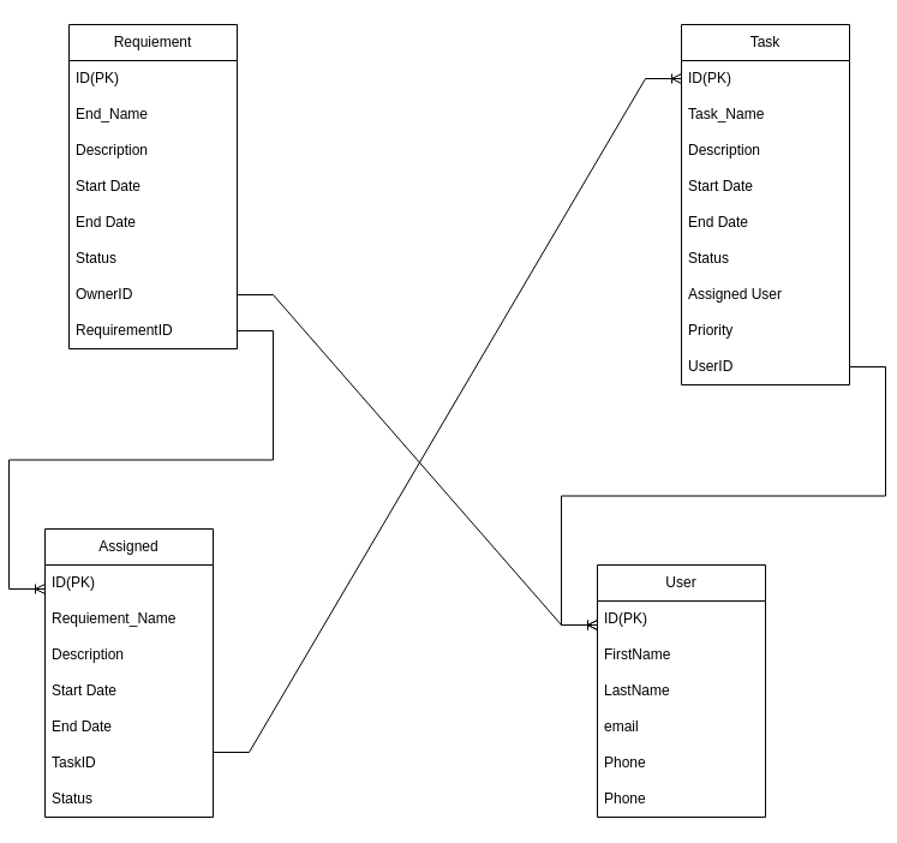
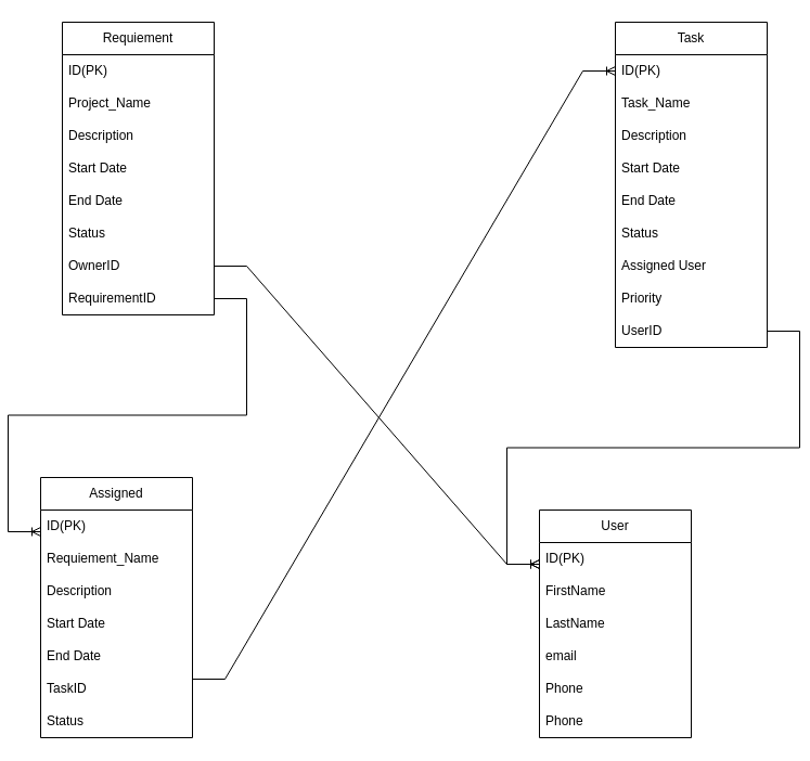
  <mxCell id="0" />
  <mxCell id="1" parent="0" />
  <mxCell id="2" value="Requiement" style="swimlane;fontStyle=0;childLayout=stackLayout;horizontal=1;startSize=30;horizontalStack=0;resizeParent=1;resizeParentMax=0;resizeLast=0;collapsible=1;marginBottom=0;whiteSpace=wrap;html=1;" vertex="1" parent="1"><mxGeometry x="40" y="20" width="140" height="270" as="geometry" /></mxCell>
  <mxCell id="3" value="ID(PK)" style="text;strokeColor=none;fillColor=none;align=left;verticalAlign=middle;spacingLeft=4;spacingRight=4;overflow=hidden;points=[[0,0.5],[1,0.5]];portConstraint=eastwest;rotatable=0;whiteSpace=wrap;html=1;" vertex="1" parent="2"><mxGeometry y="30" width="140" height="30" as="geometry" /></mxCell>
- <mxCell id="4" value="End_Name" style="text;strokeColor=none;fillColor=none;align=left;verticalAlign=middle;spacingLeft=4;spacingRight=4;overflow=hidden;points=[[0,0.5],[1,0.5]];portConstraint=eastwest;rotatable=0;whiteSpace=wrap;html=1;" vertex="1" parent="2"><mxGeometry y="60" width="140" height="30" as="geometry" /></mxCell>
+ <mxCell id="4" value="Project_Name" style="text;strokeColor=none;fillColor=none;align=left;verticalAlign=middle;spacingLeft=4;spacingRight=4;overflow=hidden;points=[[0,0.5],[1,0.5]];portConstraint=eastwest;rotatable=0;whiteSpace=wrap;html=1;" vertex="1" parent="2"><mxGeometry y="60" width="140" height="30" as="geometry" /></mxCell>
  <mxCell id="5" value="Description" style="text;strokeColor=none;fillColor=none;align=left;verticalAlign=middle;spacingLeft=4;spacingRight=4;overflow=hidden;points=[[0,0.5],[1,0.5]];portConstraint=eastwest;rotatable=0;whiteSpace=wrap;html=1;" vertex="1" parent="2"><mxGeometry y="90" width="140" height="30" as="geometry" /></mxCell>
  <mxCell id="6" value="Start Date" style="text;strokeColor=none;fillColor=none;align=left;verticalAlign=middle;spacingLeft=4;spacingRight=4;overflow=hidden;points=[[0,0.5],[1,0.5]];portConstraint=eastwest;rotatable=0;whiteSpace=wrap;html=1;" vertex="1" parent="2"><mxGeometry y="120" width="140" height="30" as="geometry" /></mxCell>
  <mxCell id="7" value="End Date" style="text;strokeColor=none;fillColor=none;align=left;verticalAlign=middle;spacingLeft=4;spacingRight=4;overflow=hidden;points=[[0,0.5],[1,0.5]];portConstraint=eastwest;rotatable=0;whiteSpace=wrap;html=1;" vertex="1" parent="2"><mxGeometry y="150" width="140" height="30" as="geometry" /></mxCell>
  <mxCell id="8" value="Status" style="text;strokeColor=none;fillColor=none;align=left;verticalAlign=middle;spacingLeft=4;spacingRight=4;overflow=hidden;points=[[0,0.5],[1,0.5]];portConstraint=eastwest;rotatable=0;whiteSpace=wrap;html=1;" vertex="1" parent="2"><mxGeometry y="180" width="140" height="30" as="geometry" /></mxCell>
  <mxCell id="9" value="OwnerID" style="text;strokeColor=none;fillColor=none;align=left;verticalAlign=middle;spacingLeft=4;spacingRight=4;overflow=hidden;points=[[0,0.5],[1,0.5]];portConstraint=eastwest;rotatable=0;whiteSpace=wrap;html=1;" vertex="1" parent="2"><mxGeometry y="210" width="140" height="30" as="geometry" /></mxCell>
  <mxCell id="10" value="RequirementID" style="text;strokeColor=none;fillColor=none;align=left;verticalAlign=middle;spacingLeft=4;spacingRight=4;overflow=hidden;points=[[0,0.5],[1,0.5]];portConstraint=eastwest;rotatable=0;whiteSpace=wrap;html=1;" vertex="1" parent="2"><mxGeometry y="240" width="140" height="30" as="geometry" /></mxCell>
  <mxCell id="11" value="Task" style="swimlane;fontStyle=0;childLayout=stackLayout;horizontal=1;startSize=30;horizontalStack=0;resizeParent=1;resizeParentMax=0;resizeLast=0;collapsible=1;marginBottom=0;whiteSpace=wrap;html=1;" vertex="1" parent="1"><mxGeometry x="550" y="20" width="140" height="300" as="geometry" /></mxCell>
  <mxCell id="12" value="ID(PK)" style="text;strokeColor=none;fillColor=none;align=left;verticalAlign=middle;spacingLeft=4;spacingRight=4;overflow=hidden;points=[[0,0.5],[1,0.5]];portConstraint=eastwest;rotatable=0;whiteSpace=wrap;html=1;" vertex="1" parent="11"><mxGeometry y="30" width="140" height="30" as="geometry" /></mxCell>
  <mxCell id="13" value="Task_Name" style="text;strokeColor=none;fillColor=none;align=left;verticalAlign=middle;spacingLeft=4;spacingRight=4;overflow=hidden;points=[[0,0.5],[1,0.5]];portConstraint=eastwest;rotatable=0;whiteSpace=wrap;html=1;" vertex="1" parent="11"><mxGeometry y="60" width="140" height="30" as="geometry" /></mxCell>
  <mxCell id="14" value="Description" style="text;strokeColor=none;fillColor=none;align=left;verticalAlign=middle;spacingLeft=4;spacingRight=4;overflow=hidden;points=[[0,0.5],[1,0.5]];portConstraint=eastwest;rotatable=0;whiteSpace=wrap;html=1;" vertex="1" parent="11"><mxGeometry y="90" width="140" height="30" as="geometry" /></mxCell>
  <mxCell id="15" value="Start Date" style="text;strokeColor=none;fillColor=none;align=left;verticalAlign=middle;spacingLeft=4;spacingRight=4;overflow=hidden;points=[[0,0.5],[1,0.5]];portConstraint=eastwest;rotatable=0;whiteSpace=wrap;html=1;" vertex="1" parent="11"><mxGeometry y="120" width="140" height="30" as="geometry" /></mxCell>
  <mxCell id="16" value="End Date" style="text;strokeColor=none;fillColor=none;align=left;verticalAlign=middle;spacingLeft=4;spacingRight=4;overflow=hidden;points=[[0,0.5],[1,0.5]];portConstraint=eastwest;rotatable=0;whiteSpace=wrap;html=1;" vertex="1" parent="11"><mxGeometry y="150" width="140" height="30" as="geometry" /></mxCell>
  <mxCell id="17" value="Status" style="text;strokeColor=none;fillColor=none;align=left;verticalAlign=middle;spacingLeft=4;spacingRight=4;overflow=hidden;points=[[0,0.5],[1,0.5]];portConstraint=eastwest;rotatable=0;whiteSpace=wrap;html=1;" vertex="1" parent="11"><mxGeometry y="180" width="140" height="30" as="geometry" /></mxCell>
  <mxCell id="18" value="Assigned User" style="text;strokeColor=none;fillColor=none;align=left;verticalAlign=middle;spacingLeft=4;spacingRight=4;overflow=hidden;points=[[0,0.5],[1,0.5]];portConstraint=eastwest;rotatable=0;whiteSpace=wrap;html=1;" vertex="1" parent="11"><mxGeometry y="210" width="140" height="30" as="geometry" /></mxCell>
  <mxCell id="19" value="Priority" style="text;strokeColor=none;fillColor=none;align=left;verticalAlign=middle;spacingLeft=4;spacingRight=4;overflow=hidden;points=[[0,0.5],[1,0.5]];portConstraint=eastwest;rotatable=0;whiteSpace=wrap;html=1;" vertex="1" parent="11"><mxGeometry y="240" width="140" height="30" as="geometry" /></mxCell>
  <mxCell id="20" value="UserID" style="text;strokeColor=none;fillColor=none;align=left;verticalAlign=middle;spacingLeft=4;spacingRight=4;overflow=hidden;points=[[0,0.5],[1,0.5]];portConstraint=eastwest;rotatable=0;whiteSpace=wrap;html=1;" vertex="1" parent="11"><mxGeometry y="270" width="140" height="30" as="geometry" /></mxCell>
  <mxCell id="21" value="Assigned" style="swimlane;fontStyle=0;childLayout=stackLayout;horizontal=1;startSize=30;horizontalStack=0;resizeParent=1;resizeParentMax=0;resizeLast=0;collapsible=1;marginBottom=0;whiteSpace=wrap;html=1;" vertex="1" parent="1"><mxGeometry x="20" y="440" width="140" height="240" as="geometry" /></mxCell>
  <mxCell id="22" value="ID(PK)" style="text;strokeColor=none;fillColor=none;align=left;verticalAlign=middle;spacingLeft=4;spacingRight=4;overflow=hidden;points=[[0,0.5],[1,0.5]];portConstraint=eastwest;rotatable=0;whiteSpace=wrap;html=1;" vertex="1" parent="21"><mxGeometry y="30" width="140" height="30" as="geometry" /></mxCell>
  <mxCell id="23" value="Requiement_Name" style="text;strokeColor=none;fillColor=none;align=left;verticalAlign=middle;spacingLeft=4;spacingRight=4;overflow=hidden;points=[[0,0.5],[1,0.5]];portConstraint=eastwest;rotatable=0;whiteSpace=wrap;html=1;" vertex="1" parent="21"><mxGeometry y="60" width="140" height="30" as="geometry" /></mxCell>
  <mxCell id="24" value="Description" style="text;strokeColor=none;fillColor=none;align=left;verticalAlign=middle;spacingLeft=4;spacingRight=4;overflow=hidden;points=[[0,0.5],[1,0.5]];portConstraint=eastwest;rotatable=0;whiteSpace=wrap;html=1;" vertex="1" parent="21"><mxGeometry y="90" width="140" height="30" as="geometry" /></mxCell>
  <mxCell id="25" value="Start Date" style="text;strokeColor=none;fillColor=none;align=left;verticalAlign=middle;spacingLeft=4;spacingRight=4;overflow=hidden;points=[[0,0.5],[1,0.5]];portConstraint=eastwest;rotatable=0;whiteSpace=wrap;html=1;" vertex="1" parent="21"><mxGeometry y="120" width="140" height="30" as="geometry" /></mxCell>
  <mxCell id="26" value="End Date" style="text;strokeColor=none;fillColor=none;align=left;verticalAlign=middle;spacingLeft=4;spacingRight=4;overflow=hidden;points=[[0,0.5],[1,0.5]];portConstraint=eastwest;rotatable=0;whiteSpace=wrap;html=1;" vertex="1" parent="21"><mxGeometry y="150" width="140" height="30" as="geometry" /></mxCell>
  <mxCell id="27" value="TaskID" style="text;strokeColor=none;fillColor=none;align=left;verticalAlign=middle;spacingLeft=4;spacingRight=4;overflow=hidden;points=[[0,0.5],[1,0.5]];portConstraint=eastwest;rotatable=0;whiteSpace=wrap;html=1;" vertex="1" parent="21"><mxGeometry y="180" width="140" height="30" as="geometry" /></mxCell>
  <mxCell id="28" value="Status" style="text;strokeColor=none;fillColor=none;align=left;verticalAlign=middle;spacingLeft=4;spacingRight=4;overflow=hidden;points=[[0,0.5],[1,0.5]];portConstraint=eastwest;rotatable=0;whiteSpace=wrap;html=1;" vertex="1" parent="21"><mxGeometry y="210" width="140" height="30" as="geometry" /></mxCell>
  <mxCell id="29" value="User" style="swimlane;fontStyle=0;childLayout=stackLayout;horizontal=1;startSize=30;horizontalStack=0;resizeParent=1;resizeParentMax=0;resizeLast=0;collapsible=1;marginBottom=0;whiteSpace=wrap;html=1;" vertex="1" parent="1"><mxGeometry x="480" y="470" width="140" height="210" as="geometry" /></mxCell>
  <mxCell id="30" value="ID(PK)" style="text;strokeColor=none;fillColor=none;align=left;verticalAlign=middle;spacingLeft=4;spacingRight=4;overflow=hidden;points=[[0,0.5],[1,0.5]];portConstraint=eastwest;rotatable=0;whiteSpace=wrap;html=1;" vertex="1" parent="29"><mxGeometry y="30" width="140" height="30" as="geometry" /></mxCell>
  <mxCell id="31" value="FirstName" style="text;strokeColor=none;fillColor=none;align=left;verticalAlign=middle;spacingLeft=4;spacingRight=4;overflow=hidden;points=[[0,0.5],[1,0.5]];portConstraint=eastwest;rotatable=0;whiteSpace=wrap;html=1;" vertex="1" parent="29"><mxGeometry y="60" width="140" height="30" as="geometry" /></mxCell>
  <mxCell id="32" value="LastName" style="text;strokeColor=none;fillColor=none;align=left;verticalAlign=middle;spacingLeft=4;spacingRight=4;overflow=hidden;points=[[0,0.5],[1,0.5]];portConstraint=eastwest;rotatable=0;whiteSpace=wrap;html=1;" vertex="1" parent="29"><mxGeometry y="90" width="140" height="30" as="geometry" /></mxCell>
  <mxCell id="33" value="email" style="text;strokeColor=none;fillColor=none;align=left;verticalAlign=middle;spacingLeft=4;spacingRight=4;overflow=hidden;points=[[0,0.5],[1,0.5]];portConstraint=eastwest;rotatable=0;whiteSpace=wrap;html=1;" vertex="1" parent="29"><mxGeometry y="120" width="140" height="30" as="geometry" /></mxCell>
  <mxCell id="34" value="Phone" style="text;strokeColor=none;fillColor=none;align=left;verticalAlign=middle;spacingLeft=4;spacingRight=4;overflow=hidden;points=[[0,0.5],[1,0.5]];portConstraint=eastwest;rotatable=0;whiteSpace=wrap;html=1;" vertex="1" parent="29"><mxGeometry y="150" width="140" height="30" as="geometry" /></mxCell>
  <mxCell id="35" value="Phone" style="text;strokeColor=none;fillColor=none;align=left;verticalAlign=middle;spacingLeft=4;spacingRight=4;overflow=hidden;points=[[0,0.5],[1,0.5]];portConstraint=eastwest;rotatable=0;whiteSpace=wrap;html=1;" vertex="1" parent="29"><mxGeometry y="180" width="140" height="30" as="geometry" /></mxCell>
  <mxCell id="36" value="" style="edgeStyle=entityRelationEdgeStyle;fontSize=12;html=1;endArrow=ERoneToMany;rounded=0;" edge="1" parent="1" source="20"><mxGeometry width="100" height="100" relative="1" as="geometry"><mxPoint x="460" y="400" as="sourcePoint" /><mxPoint x="480" y="520" as="targetPoint" /><Array as="points"><mxPoint x="540" y="430" /></Array></mxGeometry></mxCell>
  <mxCell id="37" value="" style="edgeStyle=entityRelationEdgeStyle;fontSize=12;html=1;endArrow=ERoneToMany;rounded=0;exitX=1;exitY=0.2;exitDx=0;exitDy=0;exitPerimeter=0;entryX=0;entryY=0.5;entryDx=0;entryDy=0;" edge="1" parent="1" source="27" target="12"><mxGeometry width="100" height="100" relative="1" as="geometry"><mxPoint x="320" y="440" as="sourcePoint" /><mxPoint x="420" y="340" as="targetPoint" /></mxGeometry></mxCell>
  <mxCell id="38" value="" style="edgeStyle=entityRelationEdgeStyle;fontSize=12;html=1;endArrow=ERoneToMany;rounded=0;exitX=1;exitY=0.5;exitDx=0;exitDy=0;" edge="1" parent="1" source="10"><mxGeometry width="100" height="100" relative="1" as="geometry"><mxPoint x="-70" y="510" as="sourcePoint" /><mxPoint x="20" y="490" as="targetPoint" /></mxGeometry></mxCell>
  <mxCell id="39" value="" style="edgeStyle=entityRelationEdgeStyle;fontSize=12;html=1;endArrow=ERoneToMany;rounded=0;exitX=1;exitY=0.5;exitDx=0;exitDy=0;" edge="1" parent="1" source="9"><mxGeometry width="100" height="100" relative="1" as="geometry"><mxPoint x="320" y="440" as="sourcePoint" /><mxPoint x="480" y="520" as="targetPoint" /></mxGeometry></mxCell>
